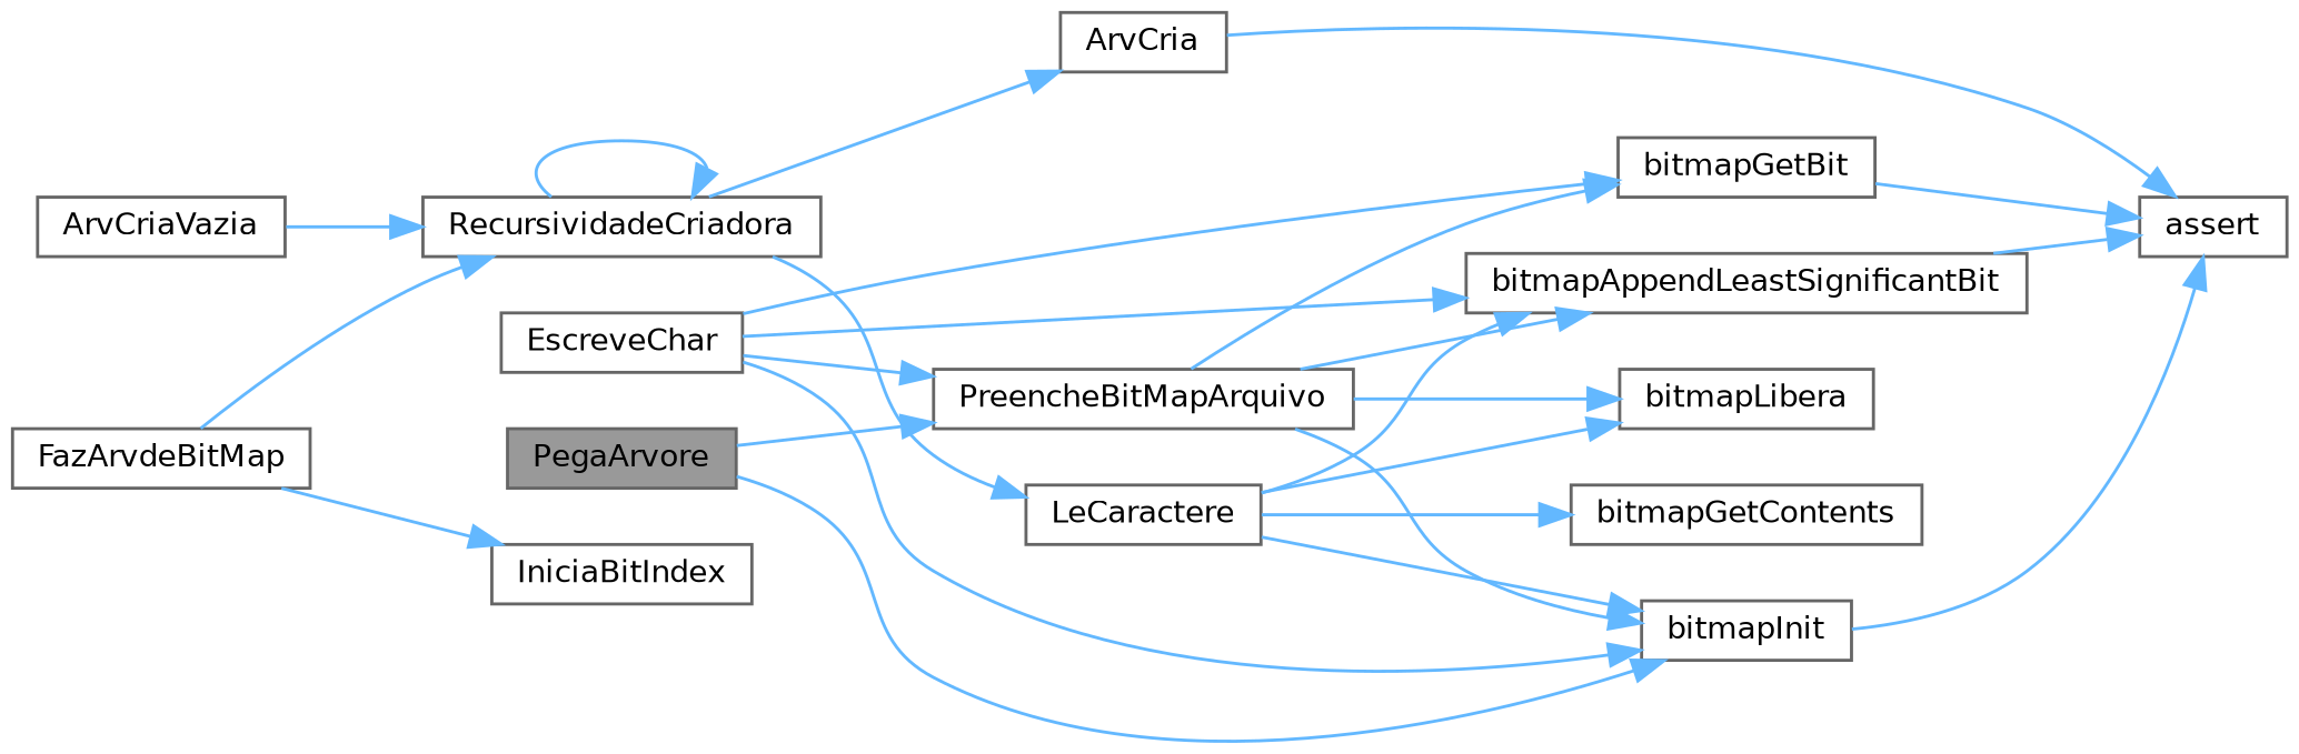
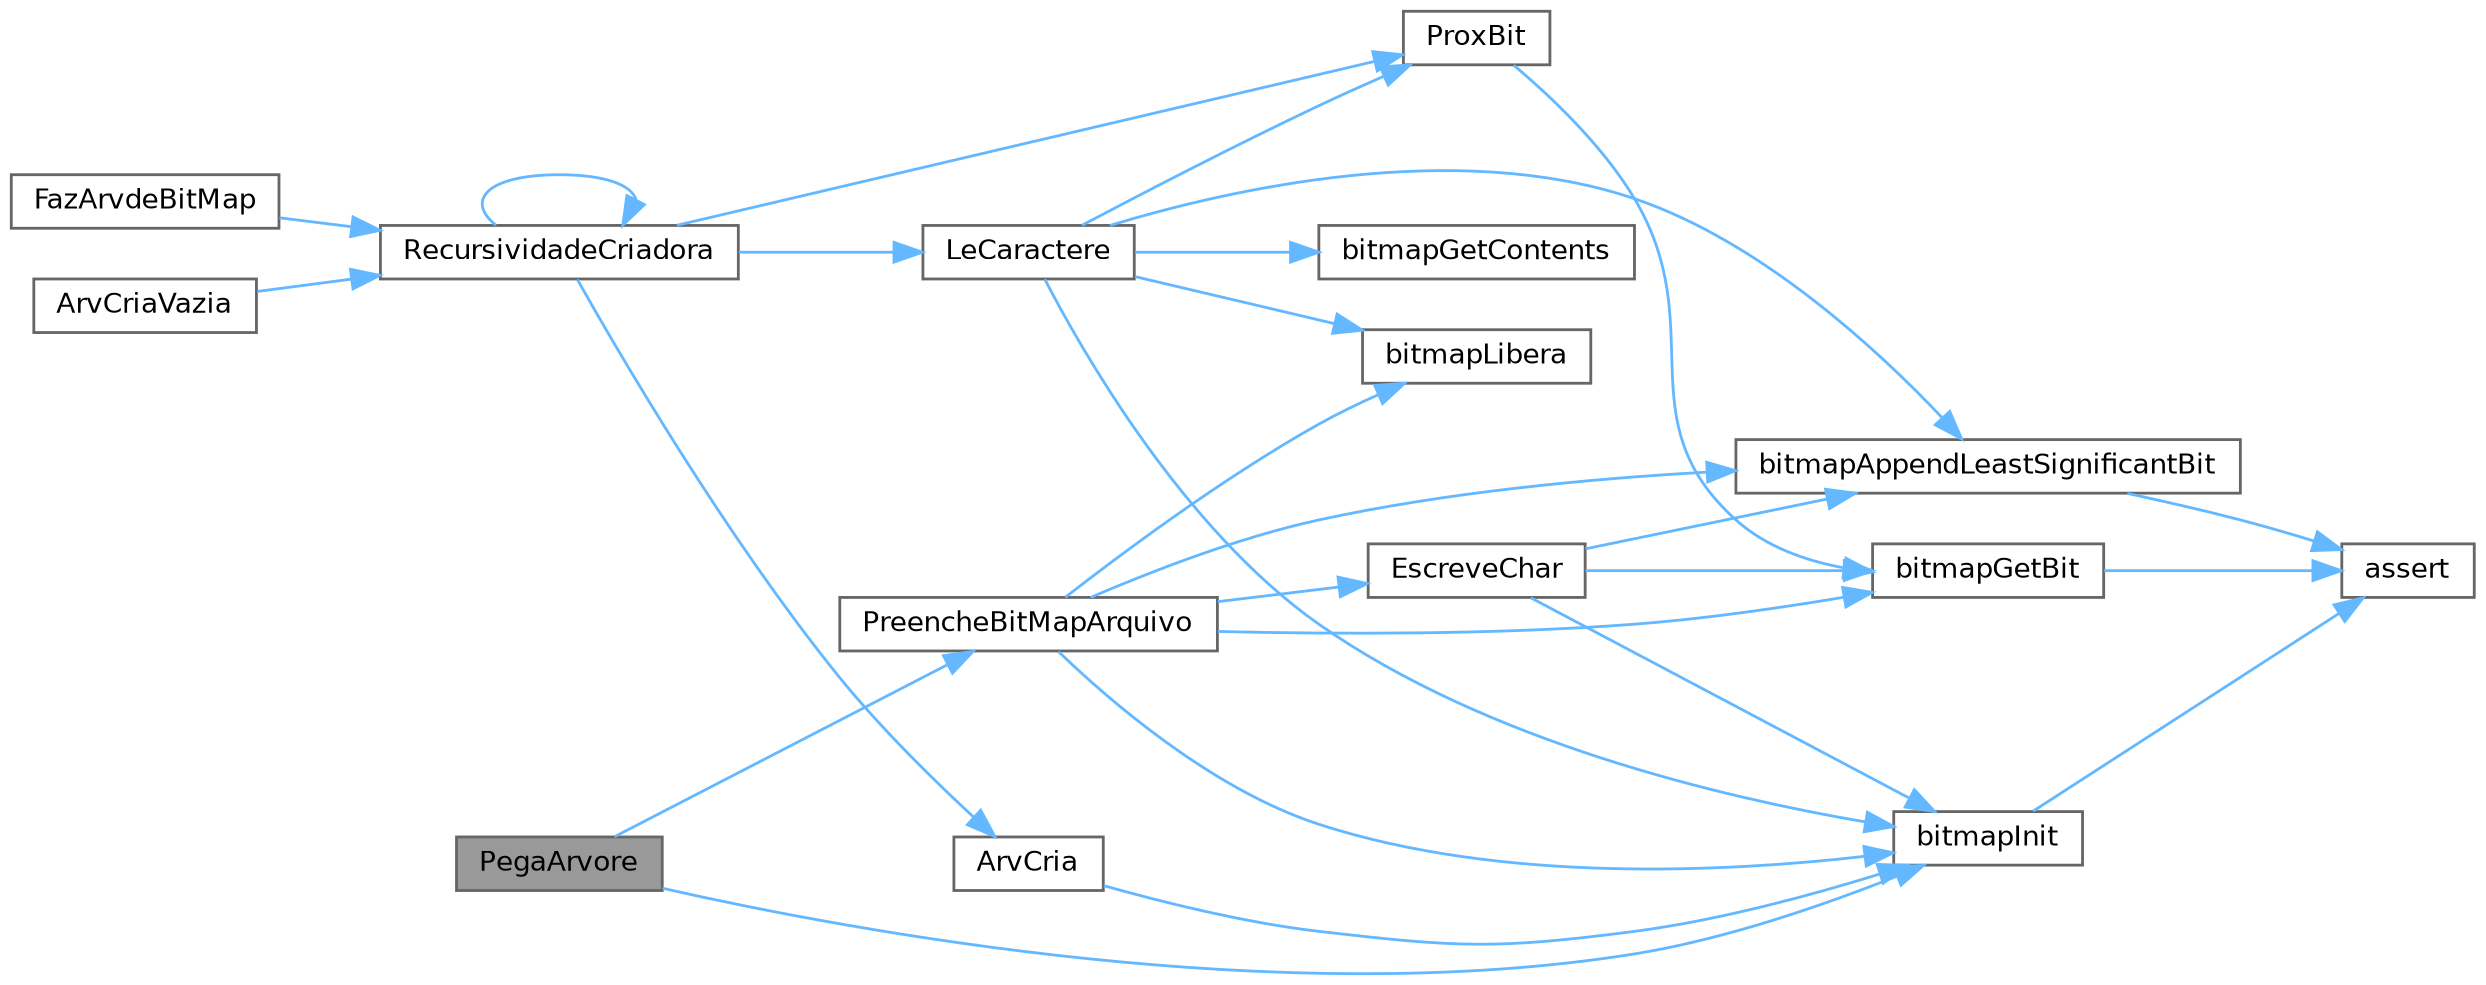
  digraph {
    rankdir=LR
    node [color=grey40 fillcolor=white fontname=Helvetica fontsize=10 shape=box style=filled]
    edge [color=steelblue1 fontname=Helvetica fontsize=10 labelfontname=Helvetica labelfontsize=10 style=solid]
    n1 [color=gray40 fillcolor=grey60 fontcolor=black height=0.2 label=PegaArvore width=0.4]
    n2 [height=0.2 label=bitmapInit width=0.4]
    n3 [height=0.2 label=PreencheBitMapArquivo width=0.4]
    n4 [height=0.2 label=assert width=0.4]
    n5 [height=0.2 label=bitmapLibera width=0.4]
    n6 [height=0.2 label=FazArvdeBitMap width=0.4]
-   n7 [height=0.2 label=IniciaBitIndex width=0.4]
    n8 [height=0.2 label=RecursividadeCriadora width=0.4]
    n9 [height=0.2 label=bitmapAppendLeastSignificantBit width=0.4]
    n10 [height=0.2 label=bitmapGetBit width=0.4]
    n11 [height=0.2 label=EscreveChar width=0.4]
    n12 [height=0.2 label=ArvCria width=0.4]
    n13 [height=0.2 label=LeCaractere width=0.4]
+   n14 [height=0.2 label=ProxBit width=0.4]
    n15 [height=0.2 label=ArvCriaVazia width=0.4]
    n16 [height=0.2 label=bitmapGetContents width=0.4]
    n1 -> n2
    n1 -> n3
    n2 -> n4
    n3 -> n2
    n3 -> n5
    n3 -> n9
    n3 -> n10
-   n11 -> n3
-   n6 -> n7
+   n3 -> n11
    n6 -> n8
    n8 -> n8
    n8 -> n12
    n8 -> n13
+   n8 -> n14
    n9 -> n4
    n10 -> n4
    n11 -> n2
    n11 -> n9
    n11 -> n10
-   n12 -> n4
+   n12 -> n2
    n13 -> n2
    n13 -> n5
    n13 -> n9
+   n13 -> n14
    n13 -> n16
+   n14 -> n10
    n15 -> n8
  }
